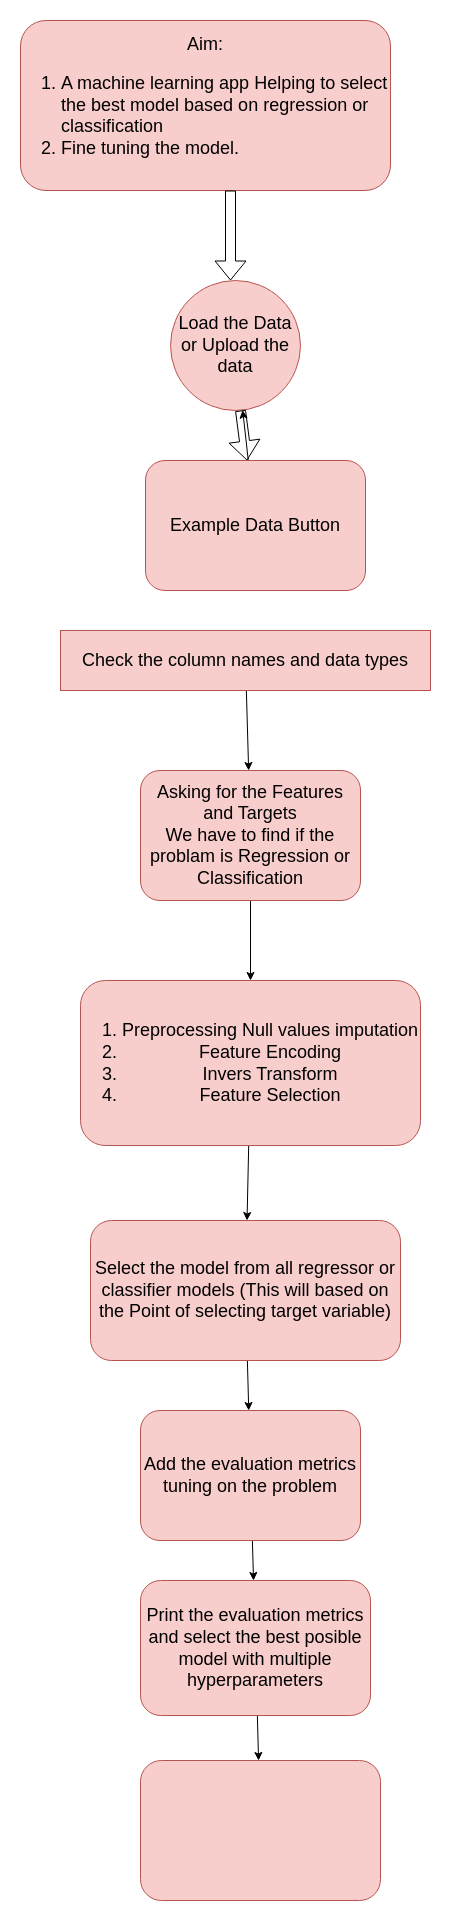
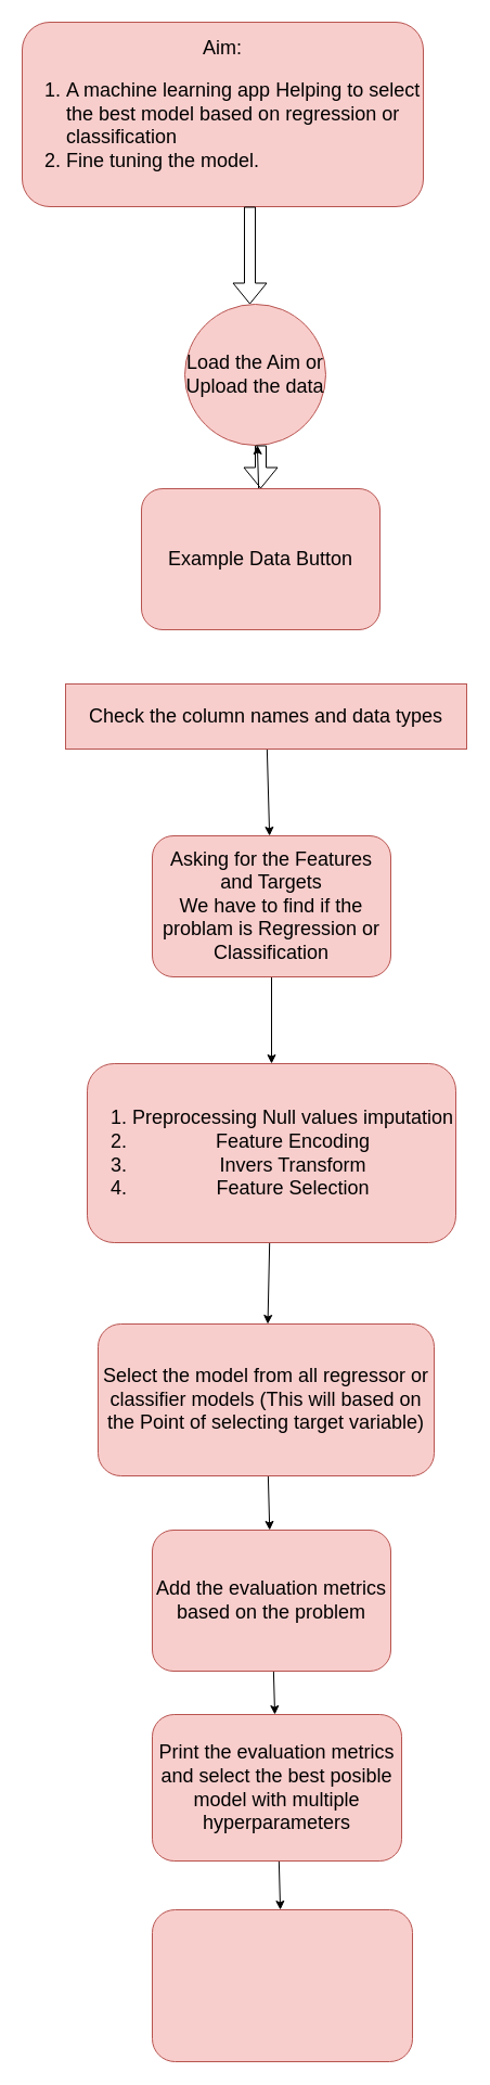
  <mxCell id="0" />
  <mxCell id="1" parent="0" />
  <mxCell id="2" value="&lt;font style=&quot;font-size: 18px;&quot;&gt;Aim:&lt;br&gt;&lt;div style=&quot;text-align: left;&quot;&gt;&lt;ol&gt;&lt;li&gt;&lt;span style=&quot;background-color: initial;&quot;&gt;A machine learning app Helping to select the best model based on regression or classification&lt;/span&gt;&lt;/li&gt;&lt;li&gt;&lt;span style=&quot;background-color: initial;&quot;&gt;Fine tuning the model.&lt;/span&gt;&lt;/li&gt;&lt;/ol&gt;&lt;/div&gt;&lt;/font&gt;" style="rounded=1;whiteSpace=wrap;html=1;fillColor=#f8cecc;strokeColor=#b85450;" vertex="1" parent="1"><mxGeometry x="20" y="20" width="370" height="170" as="geometry" /></mxCell>
  <mxCell id="3" value="" style="shape=flexArrow;endArrow=classic;html=1;fontSize=18;" edge="1" parent="1"><mxGeometry width="50" height="50" relative="1" as="geometry"><mxPoint x="230" y="190" as="sourcePoint" /><mxPoint x="230" y="280" as="targetPoint" /></mxGeometry></mxCell>
- <mxCell id="4" value="Load the Data or Upload the data&lt;br&gt;" style="ellipse;whiteSpace=wrap;html=1;aspect=fixed;fontSize=18;fillColor=#f8cecc;strokeColor=#b85450;" vertex="1" parent="1"><mxGeometry x="170" y="280" width="130" height="130" as="geometry" /></mxCell>
+ <mxCell id="4" value="Load the Aim or Upload the data&lt;br&gt;" style="ellipse;whiteSpace=wrap;html=1;aspect=fixed;fontSize=18;fillColor=#f8cecc;strokeColor=#b85450;" vertex="1" parent="1"><mxGeometry x="170" y="280" width="130" height="130" as="geometry" /></mxCell>
  <mxCell id="5" value="" style="shape=flexArrow;endArrow=classic;html=1;fontSize=18;" edge="1" parent="1" target="7"><mxGeometry width="50" height="50" relative="1" as="geometry"><mxPoint x="240" y="410" as="sourcePoint" /><mxPoint x="240" y="490" as="targetPoint" /></mxGeometry></mxCell>
  <mxCell id="6" value="" style="edgeStyle=none;html=1;fontSize=18;" edge="1" parent="1" source="7" target="4"><mxGeometry relative="1" as="geometry" /></mxCell>
- <mxCell id="7" value="Example Data Button" style="rounded=1;whiteSpace=wrap;html=1;fontSize=18;fillColor=#f8cecc;strokeColor=#b85450;" vertex="1" parent="1"><mxGeometry x="145" y="460" width="220" height="130" as="geometry" /></mxCell>
+ <mxCell id="7" value="Example Data Button" style="rounded=1;whiteSpace=wrap;html=1;fontSize=18;fillColor=#f8cecc;strokeColor=#b85450;" vertex="1" parent="1"><mxGeometry x="130" y="450" width="220" height="130" as="geometry" /></mxCell>
  <mxCell id="8" value="" style="edgeStyle=none;html=1;fontSize=18;" edge="1" parent="1" source="9" target="11"><mxGeometry relative="1" as="geometry" /></mxCell>
  <mxCell id="9" value="Check the column names and data types&lt;br&gt;" style="whiteSpace=wrap;html=1;fontSize=18;fillColor=#f8cecc;strokeColor=#b85450;rounded=0;" vertex="1" parent="1"><mxGeometry x="60" y="630" width="370" height="60" as="geometry" /></mxCell>
  <mxCell id="10" value="" style="edgeStyle=none;html=1;fontSize=18;" edge="1" parent="1" source="11" target="13"><mxGeometry relative="1" as="geometry" /></mxCell>
  <mxCell id="11" value="Asking for the Features and Targets&lt;br&gt;We have to find if the problam is Regression or Classification" style="whiteSpace=wrap;html=1;fontSize=18;fillColor=#f8cecc;strokeColor=#b85450;rounded=1;" vertex="1" parent="1"><mxGeometry x="140" y="770" width="220" height="130" as="geometry" /></mxCell>
  <mxCell id="12" value="" style="edgeStyle=none;html=1;fontSize=18;" edge="1" parent="1" source="13" target="15"><mxGeometry relative="1" as="geometry" /></mxCell>
  <mxCell id="13" value="&lt;ol&gt;&lt;li&gt;Preprocessing Null values imputation&lt;/li&gt;&lt;li&gt;Feature Encoding&lt;/li&gt;&lt;li&gt;Invers Transform&lt;/li&gt;&lt;li&gt;Feature Selection&lt;/li&gt;&lt;/ol&gt;" style="whiteSpace=wrap;html=1;fontSize=18;fillColor=#f8cecc;strokeColor=#b85450;rounded=1;" vertex="1" parent="1"><mxGeometry x="80" y="980" width="340" height="165" as="geometry" /></mxCell>
  <mxCell id="14" value="" style="edgeStyle=none;html=1;fontSize=18;" edge="1" parent="1" source="15" target="17"><mxGeometry relative="1" as="geometry" /></mxCell>
  <mxCell id="15" value="Select the model from all regressor or classifier models (This will based on the Point of selecting target variable)" style="whiteSpace=wrap;html=1;fontSize=18;fillColor=#f8cecc;strokeColor=#b85450;rounded=1;" vertex="1" parent="1"><mxGeometry x="90" y="1220" width="310" height="140" as="geometry" /></mxCell>
  <mxCell id="16" value="" style="edgeStyle=none;html=1;fontSize=18;" edge="1" parent="1" source="17" target="19"><mxGeometry relative="1" as="geometry" /></mxCell>
- <mxCell id="17" value="Add the evaluation metrics tuning on the problem" style="whiteSpace=wrap;html=1;fontSize=18;fillColor=#f8cecc;strokeColor=#b85450;rounded=1;" vertex="1" parent="1"><mxGeometry x="140" y="1410" width="220" height="130" as="geometry" /></mxCell>
+ <mxCell id="17" value="Add the evaluation metrics based on the problem" style="whiteSpace=wrap;html=1;fontSize=18;fillColor=#f8cecc;strokeColor=#b85450;rounded=1;" vertex="1" parent="1"><mxGeometry x="140" y="1410" width="220" height="130" as="geometry" /></mxCell>
  <mxCell id="18" value="" style="edgeStyle=none;html=1;fontSize=18;" edge="1" parent="1" source="19" target="20"><mxGeometry relative="1" as="geometry" /></mxCell>
  <mxCell id="19" value="Print the evaluation metrics and select the best posible model with multiple hyperparameters" style="whiteSpace=wrap;html=1;fontSize=18;fillColor=#f8cecc;strokeColor=#b85450;rounded=1;" vertex="1" parent="1"><mxGeometry x="140" y="1580" width="230" height="135" as="geometry" /></mxCell>
  <mxCell id="20" value="" style="whiteSpace=wrap;html=1;fontSize=18;fillColor=#f8cecc;strokeColor=#b85450;rounded=1;" vertex="1" parent="1"><mxGeometry x="140" y="1760" width="240" height="140" as="geometry" /></mxCell>
